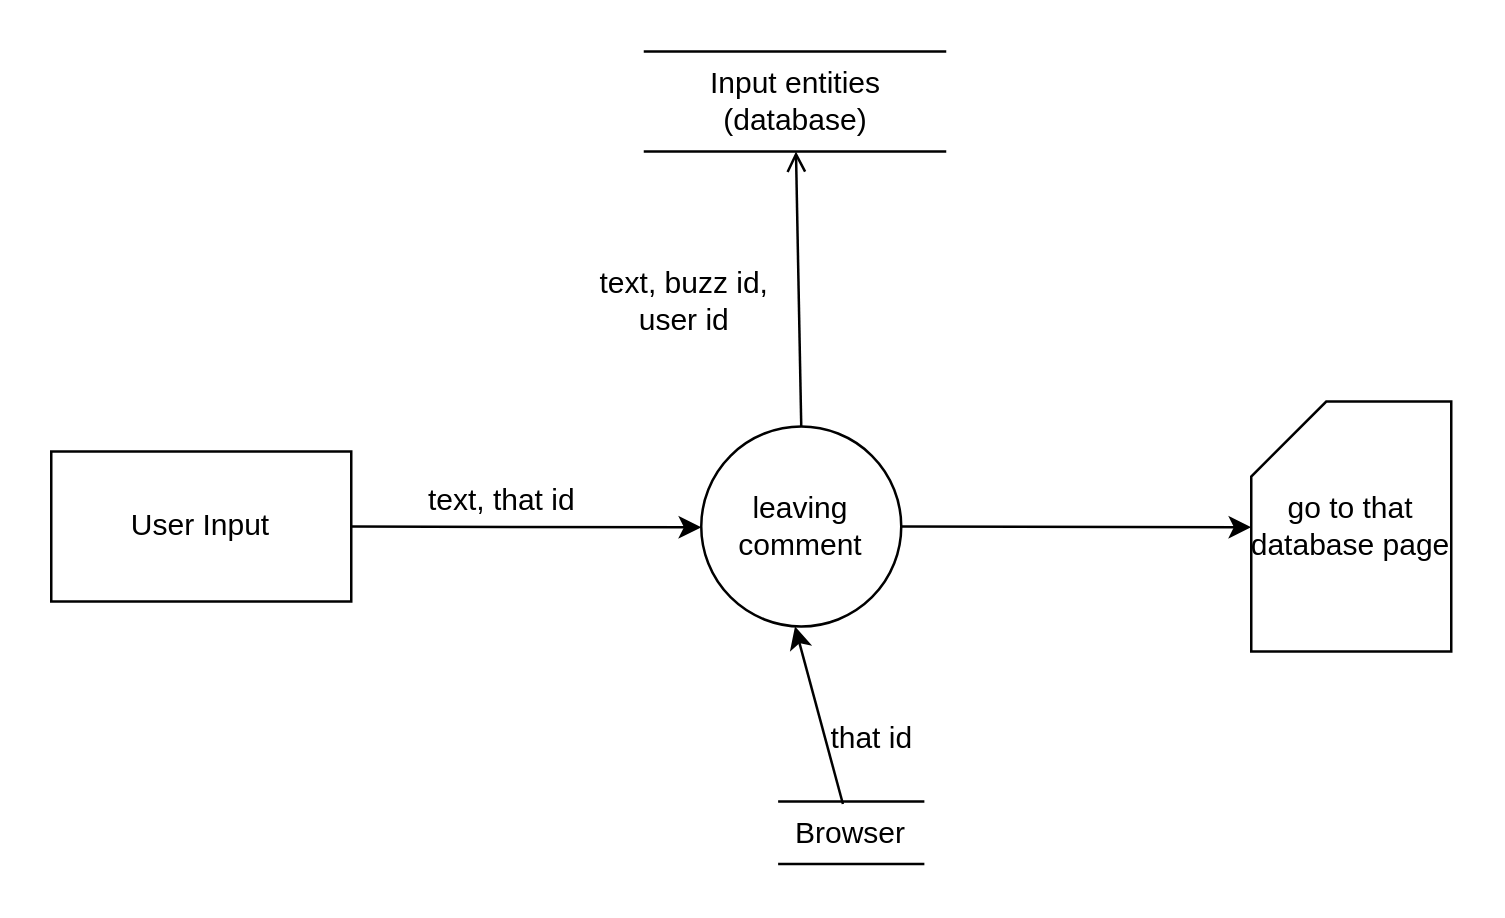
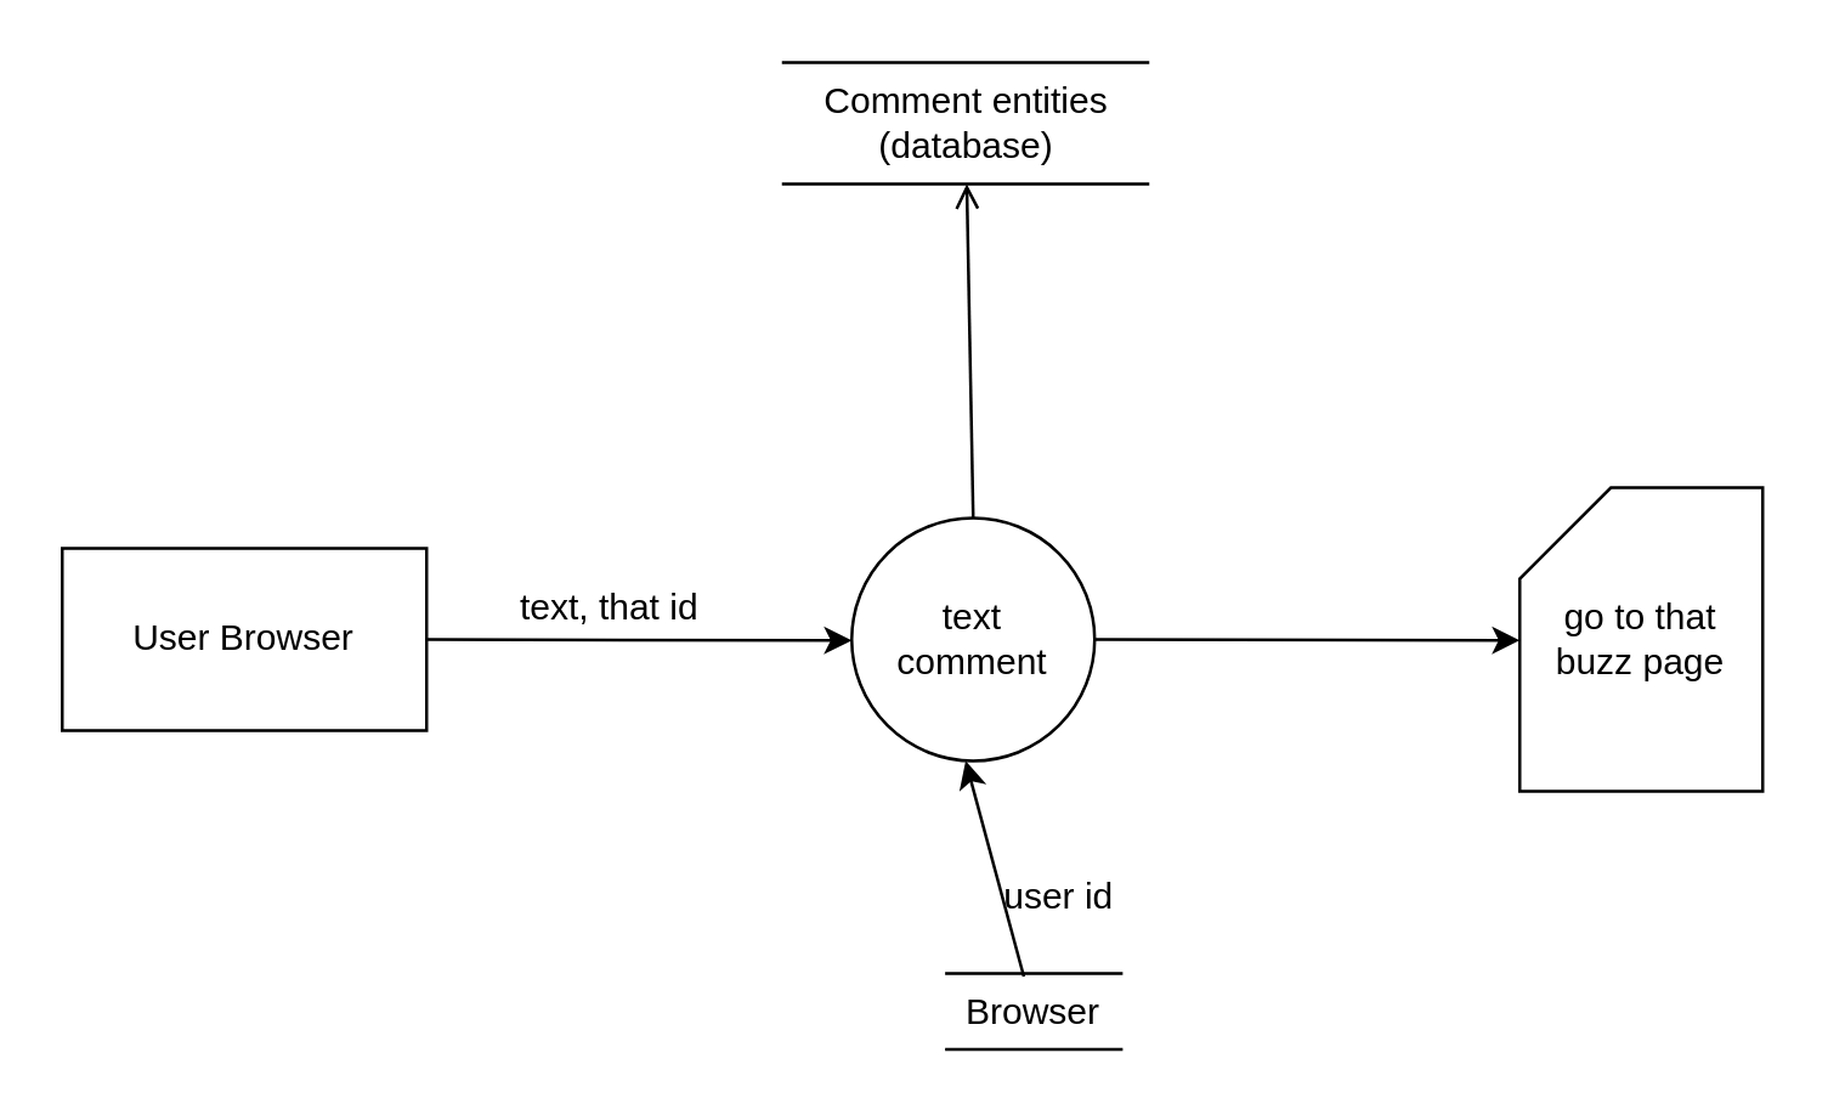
  <mxCell id="0" />
  <mxCell id="1" parent="0" />
  <mxCell id="2" style="edgeStyle=none;html=1;exitX=1;exitY=0.5;exitDx=0;exitDy=0;" edge="1" parent="1" source="3"><mxGeometry relative="1" as="geometry"><mxPoint x="280" y="210.333" as="targetPoint" /></mxGeometry></mxCell>
- <mxCell id="3" value="User Input" style="rounded=0;whiteSpace=wrap;html=1;" vertex="1" parent="1"><mxGeometry x="20" y="180" width="120" height="60" as="geometry" /></mxCell>
+ <mxCell id="3" value="User Browser" style="rounded=0;whiteSpace=wrap;html=1;" vertex="1" parent="1"><mxGeometry x="20" y="180" width="120" height="60" as="geometry" /></mxCell>
  <mxCell id="4" value="text, that id" style="text;html=1;align=center;verticalAlign=middle;resizable=0;points=[];autosize=1;strokeColor=none;fillColor=none;" vertex="1" parent="1"><mxGeometry x="155" y="185" width="90" height="30" as="geometry" /></mxCell>
  <mxCell id="5" style="edgeStyle=none;html=1;exitX=1;exitY=0.5;exitDx=0;exitDy=0;" edge="1" parent="1" source="7"><mxGeometry relative="1" as="geometry"><mxPoint x="500" y="210.286" as="targetPoint" /></mxGeometry></mxCell>
  <mxCell id="6" style="edgeStyle=none;html=1;exitX=0.5;exitY=0;exitDx=0;exitDy=0;endArrow=open;" edge="1" parent="1" source="7" target="11"><mxGeometry relative="1" as="geometry" /></mxCell>
- <mxCell id="7" value="leaving&lt;br&gt;comment" style="ellipse;whiteSpace=wrap;html=1;aspect=fixed;" vertex="1" parent="1"><mxGeometry x="280" y="170" width="80" height="80" as="geometry" /></mxCell>
+ <mxCell id="7" value="text&lt;br&gt;comment" style="ellipse;whiteSpace=wrap;html=1;aspect=fixed;" vertex="1" parent="1"><mxGeometry x="280" y="170" width="80" height="80" as="geometry" /></mxCell>
  <mxCell id="8" value="Browser" style="shape=partialRectangle;whiteSpace=wrap;html=1;left=0;right=0;fillColor=none;rounded=0;strokeColor=default;fontFamily=Helvetica;fontSize=12;fontColor=default;" vertex="1" parent="1"><mxGeometry x="311.25" y="320" width="57.5" height="25" as="geometry" /></mxCell>
  <mxCell id="9" style="edgeStyle=none;html=1;entryX=0.5;entryY=1;entryDx=0;entryDy=0;exitX=0.442;exitY=0.04;exitDx=0;exitDy=0;exitPerimeter=0;" edge="1" parent="1" source="8"><mxGeometry relative="1" as="geometry"><mxPoint x="320" y="320" as="sourcePoint" /><mxPoint x="317.5" y="250" as="targetPoint" /></mxGeometry></mxCell>
- <mxCell id="10" value="that id" style="text;html=1;align=center;verticalAlign=middle;resizable=0;points=[];autosize=1;strokeColor=none;fillColor=none;" vertex="1" parent="1"><mxGeometry x="317.5" y="280" width="60" height="30" as="geometry" /></mxCell>
- <mxCell id="11" value="Input entities&lt;br&gt;(database)" style="shape=partialRectangle;whiteSpace=wrap;html=1;left=0;right=0;fillColor=none;rounded=0;strokeColor=default;fontFamily=Helvetica;fontSize=12;fontColor=default;" vertex="1" parent="1"><mxGeometry x="257.5" y="20" width="120" height="40" as="geometry" /></mxCell>
- <mxCell id="12" value="text, buzz id,&lt;br&gt;user id" style="text;html=1;align=center;verticalAlign=middle;resizable=0;points=[];autosize=1;strokeColor=none;fillColor=none;" vertex="1" parent="1"><mxGeometry x="227.5" y="100" width="90" height="40" as="geometry" /></mxCell>
- <mxCell id="13" value="&lt;span style=&quot;&quot;&gt;go to that&lt;br&gt;database&amp;nbsp;&lt;/span&gt;&lt;span style=&quot;&quot;&gt;page&lt;/span&gt;" style="shape=card;whiteSpace=wrap;html=1;" vertex="1" parent="1"><mxGeometry x="500" y="160" width="80" height="100" as="geometry" /></mxCell>
+ <mxCell id="10" value="user id" style="text;html=1;align=center;verticalAlign=middle;resizable=0;points=[];autosize=1;strokeColor=none;fillColor=none;" vertex="1" parent="1"><mxGeometry x="317.5" y="280" width="60" height="30" as="geometry" /></mxCell>
+ <mxCell id="11" value="Comment entities&lt;br&gt;(database)" style="shape=partialRectangle;whiteSpace=wrap;html=1;left=0;right=0;fillColor=none;rounded=0;strokeColor=default;fontFamily=Helvetica;fontSize=12;fontColor=default;" vertex="1" parent="1"><mxGeometry x="257.5" y="20" width="120" height="40" as="geometry" /></mxCell>
+ <mxCell id="13" value="&lt;span style=&quot;&quot;&gt;go to that&lt;br&gt;buzz&amp;nbsp;&lt;/span&gt;&lt;span style=&quot;&quot;&gt;page&lt;/span&gt;" style="shape=card;whiteSpace=wrap;html=1;" vertex="1" parent="1"><mxGeometry x="500" y="160" width="80" height="100" as="geometry" /></mxCell>
